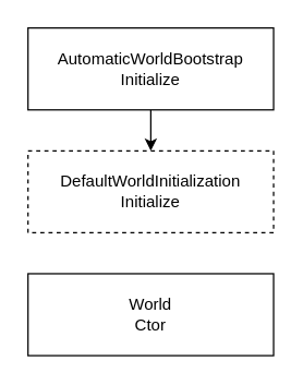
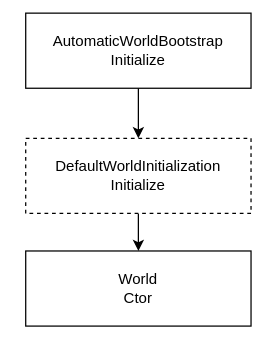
  <mxCell id="0" />
  <mxCell id="1" parent="0" />
  <mxCell id="2" style="edgeStyle=orthogonalEdgeStyle;rounded=0;orthogonalLoop=1;jettySize=auto;html=1;exitX=0.5;exitY=1;exitDx=0;exitDy=0;entryX=0.5;entryY=0;entryDx=0;entryDy=0;" edge="1" parent="1" source="3" target="5"><mxGeometry relative="1" as="geometry" /></mxCell>
- <mxCell id="3" value="AutomaticWorldBootstrap&lt;br&gt;Initialize" style="rounded=0;whiteSpace=wrap;html=1;" vertex="1" parent="1"><mxGeometry x="20" y="20" width="180" height="60" as="geometry" /></mxCell>
+ <mxCell id="3" value="AutomaticWorldBootstrap&lt;br&gt;Initialize" style="rounded=0;whiteSpace=wrap;html=1;" vertex="1" parent="1"><mxGeometry x="20" y="10" width="180" height="60" as="geometry" /></mxCell>
+ <mxCell id="4" style="edgeStyle=orthogonalEdgeStyle;rounded=0;orthogonalLoop=1;jettySize=auto;html=1;exitX=0.5;exitY=1;exitDx=0;exitDy=0;" edge="1" parent="1" source="5" target="6"><mxGeometry relative="1" as="geometry" /></mxCell>
  <mxCell id="5" value="DefaultWorldInitialization&lt;br&gt;Initialize" style="rounded=0;whiteSpace=wrap;html=1;dashed=1;" vertex="1" parent="1"><mxGeometry x="20" y="110" width="180" height="60" as="geometry" /></mxCell>
  <mxCell id="6" value="World&lt;br&gt;Ctor" style="rounded=0;whiteSpace=wrap;html=1;" vertex="1" parent="1"><mxGeometry x="20" y="200" width="180" height="60" as="geometry" /></mxCell>
